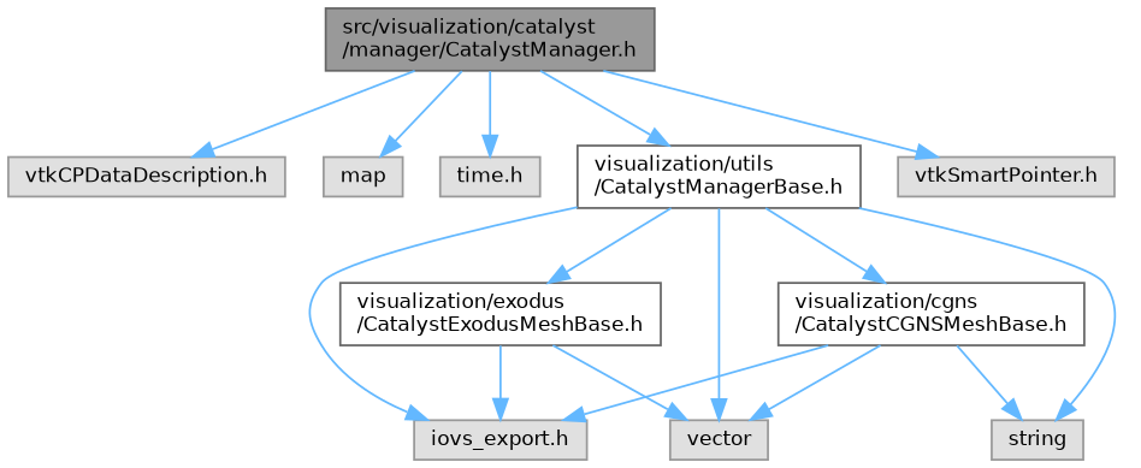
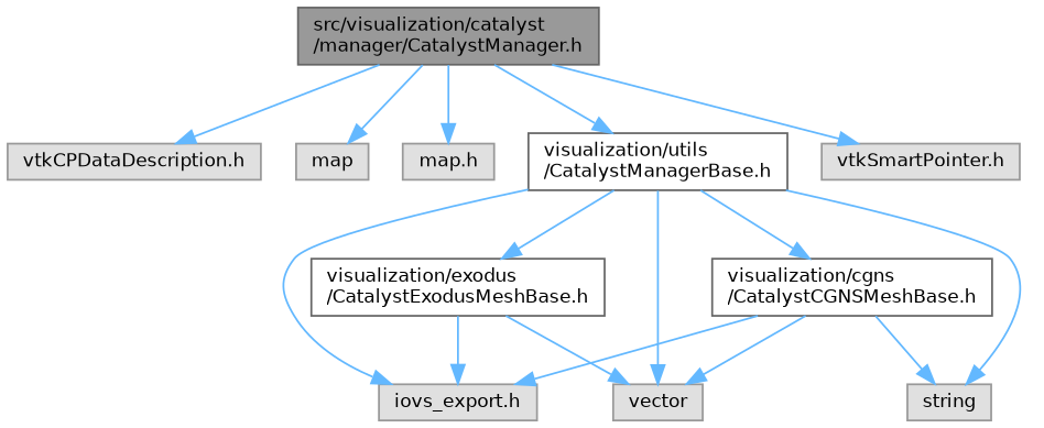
  digraph {
    node [color=grey60 fillcolor="#E0E0E0" fontname=Helvetica fontsize=10 shape=box style=filled]
    edge [color=steelblue1 fontname=Helvetica fontsize=10 labelfontname=Helvetica labelfontsize=10 style=solid]
    n1 [color=gray40 fillcolor=grey60 fontcolor=black height=0.2 label="src/visualization/catalyst\l/manager/CatalystManager.h" width=0.4]
    n2 [height=0.2 label="vtkCPDataDescription.h" width=0.4]
    n3 [height=0.2 label=map width=0.4]
-   n4 [height=0.2 label="time.h" width=0.4]
+   n4 [height=0.2 label="map.h" width=0.4]
    n5 [color=grey40 fillcolor=white height=0.2 label="visualization/utils\l/CatalystManagerBase.h" width=0.4]
    n6 [height=0.2 label="vtkSmartPointer.h" width=0.4]
    n7 [height=0.2 label="iovs_export.h" width=0.4]
    n8 [color=grey40 fillcolor=white height=0.2 label="visualization/cgns\l/CatalystCGNSMeshBase.h" width=0.4]
    n9 [height=0.2 label=string width=0.4]
    n10 [height=0.2 label=vector width=0.4]
    n11 [color=grey40 fillcolor=white height=0.2 label="visualization/exodus\l/CatalystExodusMeshBase.h" width=0.4]
    n1 -> n2
    n1 -> n3
    n1 -> n4
    n1 -> n5
    n1 -> n6
    n5 -> n7
    n5 -> n8
    n5 -> n9
    n5 -> n10
    n5 -> n11
    n8 -> n7
    n8 -> n9
    n8 -> n10
    n11 -> n7
    n11 -> n10
  }
